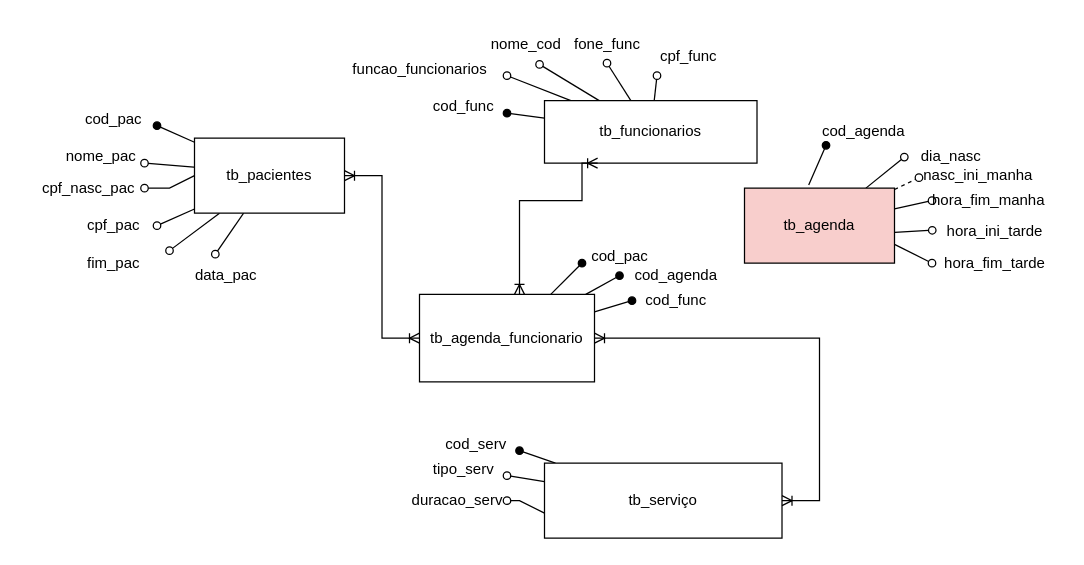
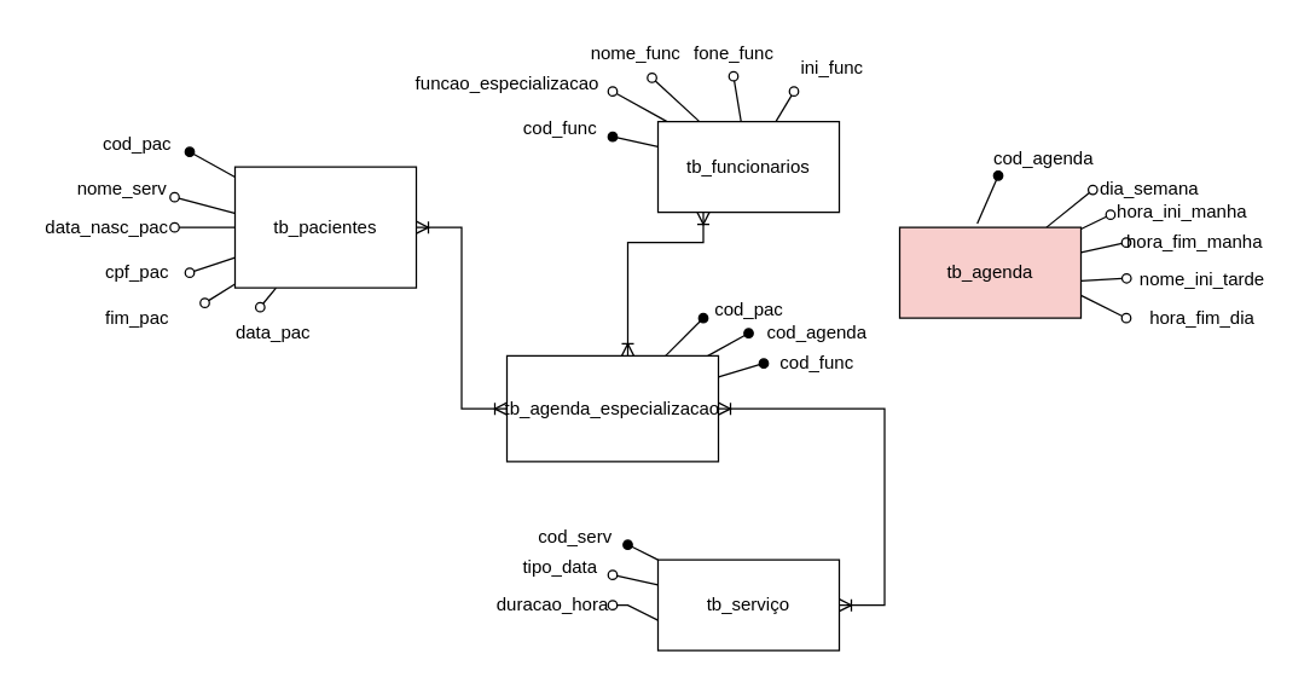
  <mxCell id="0" />
  <mxCell id="1" parent="0" />
  <mxCell id="2" style="edgeStyle=none;rounded=0;orthogonalLoop=1;jettySize=auto;html=1;endArrow=oval;endFill=1;" parent="1" source="7" edge="1"><mxGeometry relative="1" as="geometry"><mxPoint x="405" y="90" as="targetPoint" /></mxGeometry></mxCell>
  <mxCell id="3" style="edgeStyle=none;rounded=0;orthogonalLoop=1;jettySize=auto;html=1;entryX=0.638;entryY=1.035;entryDx=0;entryDy=0;entryPerimeter=0;endArrow=oval;endFill=0;" parent="1" source="7" target="52" edge="1"><mxGeometry relative="1" as="geometry"><mxPoint x="455" y="50" as="targetPoint" /></mxGeometry></mxCell>
  <mxCell id="4" style="edgeStyle=none;rounded=0;orthogonalLoop=1;jettySize=auto;html=1;endArrow=oval;endFill=0;" parent="1" source="7" edge="1"><mxGeometry relative="1" as="geometry"><mxPoint x="485" y="50" as="targetPoint" /></mxGeometry></mxCell>
  <mxCell id="5" style="edgeStyle=none;rounded=0;orthogonalLoop=1;jettySize=auto;html=1;endArrow=oval;endFill=0;" parent="1" source="7" edge="1"><mxGeometry relative="1" as="geometry"><mxPoint x="525" y="60" as="targetPoint" /></mxGeometry></mxCell>
  <mxCell id="6" style="edgeStyle=none;rounded=0;orthogonalLoop=1;jettySize=auto;html=1;endArrow=oval;endFill=0;" parent="1" source="7" edge="1"><mxGeometry relative="1" as="geometry"><mxPoint x="405" y="60" as="targetPoint" /></mxGeometry></mxCell>
- <mxCell id="7" value="tb_funcionarios" style="rounded=0;whiteSpace=wrap;html=1;" parent="1" vertex="1"><mxGeometry x="435" y="80" width="170" height="50" as="geometry" /></mxCell>
+ <mxCell id="7" value="tb_funcionarios" style="rounded=0;whiteSpace=wrap;html=1;" parent="1" vertex="1"><mxGeometry x="435" y="80" width="120" height="60" as="geometry" /></mxCell>
  <mxCell id="8" style="edgeStyle=none;rounded=0;orthogonalLoop=1;jettySize=auto;html=1;endArrow=oval;endFill=1;" parent="1" source="14" edge="1"><mxGeometry relative="1" as="geometry"><mxPoint x="125" y="100" as="targetPoint" /></mxGeometry></mxCell>
  <mxCell id="9" style="edgeStyle=none;rounded=0;orthogonalLoop=1;jettySize=auto;html=1;exitX=0.016;exitY=0.39;exitDx=0;exitDy=0;exitPerimeter=0;endArrow=oval;endFill=0;" parent="1" source="14" edge="1"><mxGeometry relative="1" as="geometry"><mxPoint x="115" y="130" as="targetPoint" /><Array as="points" /></mxGeometry></mxCell>
  <mxCell id="10" style="edgeStyle=none;rounded=0;orthogonalLoop=1;jettySize=auto;html=1;endArrow=oval;endFill=0;" parent="1" source="14" edge="1"><mxGeometry relative="1" as="geometry"><mxPoint x="125" y="180" as="targetPoint" /></mxGeometry></mxCell>
  <mxCell id="11" style="edgeStyle=none;rounded=0;orthogonalLoop=1;jettySize=auto;html=1;endArrow=oval;endFill=0;" parent="1" source="14" edge="1"><mxGeometry relative="1" as="geometry"><mxPoint x="135" y="200" as="targetPoint" /></mxGeometry></mxCell>
  <mxCell id="12" style="edgeStyle=none;rounded=0;orthogonalLoop=1;jettySize=auto;html=1;entryX=0.095;entryY=-0.073;entryDx=0;entryDy=0;entryPerimeter=0;endArrow=oval;endFill=0;" parent="1" source="14" edge="1"><mxGeometry relative="1" as="geometry"><mxPoint x="171.65" y="202.81" as="targetPoint" /></mxGeometry></mxCell>
  <mxCell id="13" style="edgeStyle=none;rounded=0;orthogonalLoop=1;jettySize=auto;html=1;exitX=0;exitY=0.5;exitDx=0;exitDy=0;endArrow=oval;endFill=0;" parent="1" source="14" edge="1"><mxGeometry relative="1" as="geometry"><mxPoint x="115" y="150" as="targetPoint" /><Array as="points"><mxPoint x="135" y="150" /></Array></mxGeometry></mxCell>
- <mxCell id="14" value="tb_pacientes" style="rounded=0;whiteSpace=wrap;html=1;" parent="1" vertex="1"><mxGeometry x="155" y="110" width="120" height="60" as="geometry" /></mxCell>
+ <mxCell id="14" value="tb_pacientes" style="rounded=0;whiteSpace=wrap;html=1;" parent="1" vertex="1"><mxGeometry x="155" y="110" width="120" height="80" as="geometry" /></mxCell>
  <mxCell id="15" style="edgeStyle=none;rounded=0;orthogonalLoop=1;jettySize=auto;html=1;endArrow=oval;endFill=1;exitX=0.428;exitY=-0.041;exitDx=0;exitDy=0;entryX=0.558;entryY=1.192;entryDx=0;entryDy=0;entryPerimeter=0;exitPerimeter=0;" parent="1" source="20" edge="1"><mxGeometry relative="1" as="geometry"><mxPoint x="660.22" y="115.76" as="targetPoint" /></mxGeometry></mxCell>
  <mxCell id="16" style="edgeStyle=none;rounded=0;orthogonalLoop=1;jettySize=auto;html=1;entryX=0.865;entryY=1.173;entryDx=0;entryDy=0;entryPerimeter=0;endArrow=oval;endFill=0;" parent="1" source="20" target="49" edge="1"><mxGeometry relative="1" as="geometry"><mxPoint x="715" y="120" as="targetPoint" /></mxGeometry></mxCell>
- <mxCell id="17" style="edgeStyle=none;rounded=0;orthogonalLoop=1;jettySize=auto;html=1;entryX=-0.004;entryY=-0.112;entryDx=0;entryDy=0;entryPerimeter=0;endArrow=oval;endFill=0;dashed=1;" parent="1" source="20" target="48" edge="1"><mxGeometry relative="1" as="geometry"><mxPoint x="725" y="140" as="targetPoint" /></mxGeometry></mxCell>
+ <mxCell id="17" style="edgeStyle=none;rounded=0;orthogonalLoop=1;jettySize=auto;html=1;entryX=-0.004;entryY=-0.112;entryDx=0;entryDy=0;entryPerimeter=0;endArrow=oval;endFill=0;" parent="1" source="20" target="48" edge="1"><mxGeometry relative="1" as="geometry"><mxPoint x="725" y="140" as="targetPoint" /></mxGeometry></mxCell>
  <mxCell id="18" style="edgeStyle=none;rounded=0;orthogonalLoop=1;jettySize=auto;html=1;endArrow=oval;endFill=0;" parent="1" source="20" edge="1"><mxGeometry relative="1" as="geometry"><mxPoint x="745" y="160" as="targetPoint" /></mxGeometry></mxCell>
  <mxCell id="19" style="edgeStyle=none;rounded=0;orthogonalLoop=1;jettySize=auto;html=1;entryX=0.002;entryY=0.457;entryDx=0;entryDy=0;entryPerimeter=0;endArrow=oval;endFill=0;" parent="1" target="46" edge="1"><mxGeometry relative="1" as="geometry"><mxPoint x="705" y="186" as="sourcePoint" /><mxPoint x="750.23" y="181.36" as="targetPoint" /></mxGeometry></mxCell>
  <mxCell id="20" value="tb_agenda" style="rounded=0;whiteSpace=wrap;html=1;direction=east;fillColor=#f8cecc;" parent="1" vertex="1"><mxGeometry x="595" y="150" width="120" height="60" as="geometry" /></mxCell>
  <mxCell id="21" style="edgeStyle=none;rounded=0;orthogonalLoop=1;jettySize=auto;html=1;endArrow=oval;endFill=1;" parent="1" source="25" edge="1"><mxGeometry relative="1" as="geometry"><mxPoint x="495" y="220" as="targetPoint" /></mxGeometry></mxCell>
  <mxCell id="22" style="edgeStyle=none;rounded=0;orthogonalLoop=1;jettySize=auto;html=1;endArrow=oval;endFill=1;" parent="1" source="25" edge="1"><mxGeometry relative="1" as="geometry"><mxPoint x="505" y="240" as="targetPoint" /></mxGeometry></mxCell>
  <mxCell id="23" style="edgeStyle=none;rounded=0;orthogonalLoop=1;jettySize=auto;html=1;endArrow=oval;endFill=1;" parent="1" source="25" edge="1"><mxGeometry relative="1" as="geometry"><mxPoint x="465" y="210" as="targetPoint" /></mxGeometry></mxCell>
  <mxCell id="24" style="edgeStyle=none;rounded=0;orthogonalLoop=1;jettySize=auto;html=1;exitX=0.25;exitY=0;exitDx=0;exitDy=0;" parent="1" source="25" edge="1"><mxGeometry relative="1" as="geometry"><mxPoint x="369.882" y="234.588" as="targetPoint" /></mxGeometry></mxCell>
- <mxCell id="25" value="tb_agenda_funcionario" style="rounded=0;whiteSpace=wrap;html=1;" parent="1" vertex="1"><mxGeometry x="335" y="235" width="140" height="70" as="geometry" /></mxCell>
+ <mxCell id="25" value="tb_agenda_especializacao" style="rounded=0;whiteSpace=wrap;html=1;" parent="1" vertex="1"><mxGeometry x="335" y="235" width="140" height="70" as="geometry" /></mxCell>
  <mxCell id="26" style="edgeStyle=none;rounded=0;orthogonalLoop=1;jettySize=auto;html=1;endArrow=oval;endFill=1;" parent="1" source="29" edge="1"><mxGeometry relative="1" as="geometry"><mxPoint x="415" y="360" as="targetPoint" /></mxGeometry></mxCell>
  <mxCell id="27" style="edgeStyle=none;rounded=0;orthogonalLoop=1;jettySize=auto;html=1;endArrow=oval;endFill=0;" parent="1" source="29" edge="1"><mxGeometry relative="1" as="geometry"><mxPoint x="405" y="380" as="targetPoint" /></mxGeometry></mxCell>
  <mxCell id="28" style="edgeStyle=none;rounded=0;orthogonalLoop=1;jettySize=auto;html=1;endArrow=oval;endFill=0;" parent="1" source="29" edge="1"><mxGeometry relative="1" as="geometry"><mxPoint x="405" y="400" as="targetPoint" /><Array as="points"><mxPoint x="435" y="410" /><mxPoint x="415" y="400" /></Array></mxGeometry></mxCell>
- <mxCell id="29" value="tb_serviço" style="rounded=0;whiteSpace=wrap;html=1;" parent="1" vertex="1"><mxGeometry x="435" y="370" width="190" height="60" as="geometry" /></mxCell>
+ <mxCell id="29" value="tb_serviço" style="rounded=0;whiteSpace=wrap;html=1;" parent="1" vertex="1"><mxGeometry x="435" y="370" width="120" height="60" as="geometry" /></mxCell>
  <mxCell id="30" value="" style="edgeStyle=entityRelationEdgeStyle;fontSize=12;html=1;endArrow=ERoneToMany;startArrow=ERoneToMany;rounded=0;" parent="1" source="25" target="29" edge="1"><mxGeometry width="100" height="100" relative="1" as="geometry"><mxPoint x="605" y="240" as="sourcePoint" /><mxPoint x="765" y="270" as="targetPoint" /></mxGeometry></mxCell>
  <mxCell id="31" value="" style="edgeStyle=orthogonalEdgeStyle;fontSize=12;html=1;endArrow=ERoneToMany;startArrow=ERoneToMany;rounded=0;entryX=0.25;entryY=1;entryDx=0;entryDy=0;" parent="1" source="25" target="7" edge="1"><mxGeometry width="100" height="100" relative="1" as="geometry"><mxPoint x="315" y="300" as="sourcePoint" /><mxPoint x="335" y="60" as="targetPoint" /><Array as="points"><mxPoint x="415" y="160" /><mxPoint x="465" y="160" /></Array></mxGeometry></mxCell>
  <mxCell id="32" style="edgeStyle=none;rounded=0;orthogonalLoop=1;jettySize=auto;html=1;endArrow=oval;endFill=0;exitX=1;exitY=0.75;exitDx=0;exitDy=0;" parent="1" source="20" edge="1"><mxGeometry relative="1" as="geometry"><mxPoint x="745" y="210" as="targetPoint" /><mxPoint x="745" y="220" as="sourcePoint" /></mxGeometry></mxCell>
  <mxCell id="33" value="cod_pac" style="text;html=1;align=center;verticalAlign=middle;resizable=0;points=[];autosize=1;strokeColor=none;fillColor=none;" parent="1" vertex="1"><mxGeometry x="55" y="80" width="70" height="30" as="geometry" /></mxCell>
- <mxCell id="34" value="nome_pac" style="text;html=1;align=center;verticalAlign=middle;resizable=0;points=[];autosize=1;strokeColor=none;fillColor=none;" parent="1" vertex="1"><mxGeometry x="40" y="110" width="80" height="30" as="geometry" /></mxCell>
+ <mxCell id="34" value="nome_serv" style="text;html=1;align=center;verticalAlign=middle;resizable=0;points=[];autosize=1;strokeColor=none;fillColor=none;" parent="1" vertex="1"><mxGeometry x="40" y="110" width="80" height="30" as="geometry" /></mxCell>
  <mxCell id="35" value="cpf_pac" style="text;html=1;align=center;verticalAlign=middle;resizable=0;points=[];autosize=1;strokeColor=none;fillColor=none;" parent="1" vertex="1"><mxGeometry x="55" y="165" width="70" height="30" as="geometry" /></mxCell>
  <mxCell id="36" value="fim_pac" style="text;html=1;align=center;verticalAlign=middle;resizable=0;points=[];autosize=1;strokeColor=none;fillColor=none;" parent="1" vertex="1"><mxGeometry x="55" y="195" width="70" height="30" as="geometry" /></mxCell>
- <mxCell id="37" value="cpf_nasc_pac" style="text;html=1;align=center;verticalAlign=middle;resizable=0;points=[];autosize=1;strokeColor=none;fillColor=none;" parent="1" vertex="1"><mxGeometry x="20" y="135" width="100" height="30" as="geometry" /></mxCell>
+ <mxCell id="37" value="data_nasc_pac" style="text;html=1;align=center;verticalAlign=middle;resizable=0;points=[];autosize=1;strokeColor=none;fillColor=none;" parent="1" vertex="1"><mxGeometry x="20" y="135" width="100" height="30" as="geometry" /></mxCell>
  <mxCell id="38" value="cod_serv" style="text;html=1;align=center;verticalAlign=middle;resizable=0;points=[];autosize=1;strokeColor=none;fillColor=none;" parent="1" vertex="1"><mxGeometry x="345" y="340" width="70" height="30" as="geometry" /></mxCell>
- <mxCell id="39" value="tipo_serv" style="text;html=1;align=center;verticalAlign=middle;resizable=0;points=[];autosize=1;strokeColor=none;fillColor=none;" parent="1" vertex="1"><mxGeometry x="335" y="360" width="70" height="30" as="geometry" /></mxCell>
- <mxCell id="40" value="duracao_serv" style="text;html=1;align=center;verticalAlign=middle;resizable=0;points=[];autosize=1;strokeColor=none;fillColor=none;" parent="1" vertex="1"><mxGeometry x="315" y="385" width="100" height="30" as="geometry" /></mxCell>
+ <mxCell id="39" value="tipo_data" style="text;html=1;align=center;verticalAlign=middle;resizable=0;points=[];autosize=1;strokeColor=none;fillColor=none;" parent="1" vertex="1"><mxGeometry x="335" y="360" width="70" height="30" as="geometry" /></mxCell>
+ <mxCell id="40" value="duracao_hora" style="text;html=1;align=center;verticalAlign=middle;resizable=0;points=[];autosize=1;strokeColor=none;fillColor=none;" parent="1" vertex="1"><mxGeometry x="315" y="385" width="100" height="30" as="geometry" /></mxCell>
  <mxCell id="41" value="data_pac" style="text;html=1;align=center;verticalAlign=middle;resizable=0;points=[];autosize=1;strokeColor=none;fillColor=none;" parent="1" vertex="1"><mxGeometry y="205" width="70" height="30" as="geometry" x="145" /></mxCell>
  <mxCell id="42" value="cod_agenda" style="text;html=1;align=center;verticalAlign=middle;resizable=0;points=[];autosize=1;strokeColor=none;fillColor=none;" parent="1" vertex="1"><mxGeometry x="495" y="205" width="90" height="30" as="geometry" /></mxCell>
  <mxCell id="43" value="cod_func" style="text;html=1;align=center;verticalAlign=middle;resizable=0;points=[];autosize=1;strokeColor=none;fillColor=none;" parent="1" vertex="1"><mxGeometry x="505" y="225" width="70" height="30" as="geometry" /></mxCell>
- <mxCell id="44" value="dia_nasc" style="text;html=1;align=center;verticalAlign=middle;resizable=0;points=[];autosize=1;strokeColor=none;fillColor=none;" parent="1" vertex="1"><mxGeometry x="715" y="110" width="90" height="30" as="geometry" /></mxCell>
- <mxCell id="45" value="&amp;nbsp;nasc_ini_manha" style="text;html=1;align=center;verticalAlign=middle;resizable=0;points=[];autosize=1;strokeColor=none;fillColor=none;" parent="1" vertex="1"><mxGeometry x="725" y="125" width="110" height="30" as="geometry" /></mxCell>
- <mxCell id="46" value="hora_ini_tarde" style="text;html=1;align=center;verticalAlign=middle;resizable=0;points=[];autosize=1;strokeColor=none;fillColor=none;" parent="1" vertex="1"><mxGeometry x="745" y="170" width="100" height="30" as="geometry" /></mxCell>
- <mxCell id="47" value="hora_fim_tarde" style="text;html=1;align=center;verticalAlign=middle;resizable=0;points=[];autosize=1;strokeColor=none;fillColor=none;" parent="1" vertex="1"><mxGeometry x="745" y="195" width="100" height="30" as="geometry" /></mxCell>
+ <mxCell id="44" value="dia_semana" style="text;html=1;align=center;verticalAlign=middle;resizable=0;points=[];autosize=1;strokeColor=none;fillColor=none;" parent="1" vertex="1"><mxGeometry x="715" y="110" width="90" height="30" as="geometry" /></mxCell>
+ <mxCell id="45" value="&amp;nbsp;hora_ini_manha" style="text;html=1;align=center;verticalAlign=middle;resizable=0;points=[];autosize=1;strokeColor=none;fillColor=none;" parent="1" vertex="1"><mxGeometry x="725" y="125" width="110" height="30" as="geometry" /></mxCell>
+ <mxCell id="46" value="nome_ini_tarde" style="text;html=1;align=center;verticalAlign=middle;resizable=0;points=[];autosize=1;strokeColor=none;fillColor=none;" parent="1" vertex="1"><mxGeometry x="745" y="170" width="100" height="30" as="geometry" /></mxCell>
+ <mxCell id="47" value="hora_fim_dia" style="text;html=1;align=center;verticalAlign=middle;resizable=0;points=[];autosize=1;strokeColor=none;fillColor=none;" parent="1" vertex="1"><mxGeometry x="745" y="195" width="100" height="30" as="geometry" /></mxCell>
  <mxCell id="48" value="hora_fim_manha" style="text;html=1;align=center;verticalAlign=middle;resizable=0;points=[];autosize=1;strokeColor=none;fillColor=none;" parent="1" vertex="1"><mxGeometry x="735" y="145" width="110" height="30" as="geometry" /></mxCell>
  <mxCell id="49" value="cod_agenda" style="text;html=1;align=center;verticalAlign=middle;resizable=0;points=[];autosize=1;strokeColor=none;fillColor=none;" parent="1" vertex="1"><mxGeometry x="645" y="90" width="90" height="30" as="geometry" /></mxCell>
  <mxCell id="50" value="cod_pac" style="text;html=1;align=center;verticalAlign=middle;resizable=0;points=[];autosize=1;strokeColor=none;fillColor=none;" parent="1" vertex="1"><mxGeometry x="460" y="190" width="70" height="30" as="geometry" /></mxCell>
  <mxCell id="51" value="cod_func" style="text;html=1;align=center;verticalAlign=middle;resizable=0;points=[];autosize=1;strokeColor=none;fillColor=none;" parent="1" vertex="1"><mxGeometry x="335" y="70" width="70" height="30" as="geometry" /></mxCell>
- <mxCell id="52" value="nome_cod" style="text;html=1;align=center;verticalAlign=middle;resizable=0;points=[];autosize=1;strokeColor=none;fillColor=none;" parent="1" vertex="1"><mxGeometry x="380" y="20" width="80" height="30" as="geometry" /></mxCell>
- <mxCell id="53" value="funcao_funcionarios" style="text;html=1;align=center;verticalAlign=middle;resizable=0;points=[];autosize=1;strokeColor=none;fillColor=none;" parent="1" vertex="1"><mxGeometry x="265" y="40" width="140" height="30" as="geometry" /></mxCell>
- <mxCell id="54" value="cpf_func" style="text;html=1;align=center;verticalAlign=middle;resizable=0;points=[];autosize=1;strokeColor=none;fillColor=none;" parent="1" vertex="1"><mxGeometry x="515" y="30" width="70" height="30" as="geometry" /></mxCell>
+ <mxCell id="52" value="nome_func" style="text;html=1;align=center;verticalAlign=middle;resizable=0;points=[];autosize=1;strokeColor=none;fillColor=none;" parent="1" vertex="1"><mxGeometry x="380" y="20" width="80" height="30" as="geometry" /></mxCell>
+ <mxCell id="53" value="funcao_especializacao" style="text;html=1;align=center;verticalAlign=middle;resizable=0;points=[];autosize=1;strokeColor=none;fillColor=none;" parent="1" vertex="1"><mxGeometry x="265" y="40" width="140" height="30" as="geometry" /></mxCell>
+ <mxCell id="54" value="ini_func" style="text;html=1;align=center;verticalAlign=middle;resizable=0;points=[];autosize=1;strokeColor=none;fillColor=none;" parent="1" vertex="1"><mxGeometry x="515" y="30" width="70" height="30" as="geometry" /></mxCell>
  <mxCell id="55" value="fone_func" style="text;html=1;align=center;verticalAlign=middle;resizable=0;points=[];autosize=1;strokeColor=none;fillColor=none;" parent="1" vertex="1"><mxGeometry x="445" y="20" width="80" height="30" as="geometry" /></mxCell>
  <mxCell id="56" value="" style="edgeStyle=entityRelationEdgeStyle;fontSize=12;html=1;endArrow=ERoneToMany;startArrow=ERoneToMany;rounded=0;entryX=1;entryY=0.5;entryDx=0;entryDy=0;exitX=0;exitY=0.5;exitDx=0;exitDy=0;" edge="1" parent="1" source="25" target="14"><mxGeometry width="100" height="100" relative="1" as="geometry"><mxPoint x="485" y="270" as="sourcePoint" /><mxPoint x="585" y="170" as="targetPoint" /></mxGeometry></mxCell>
